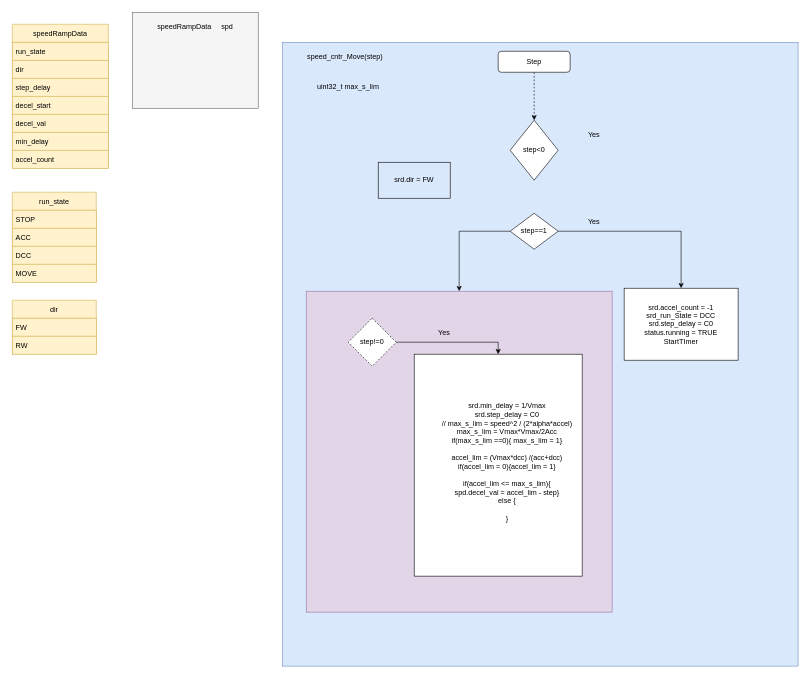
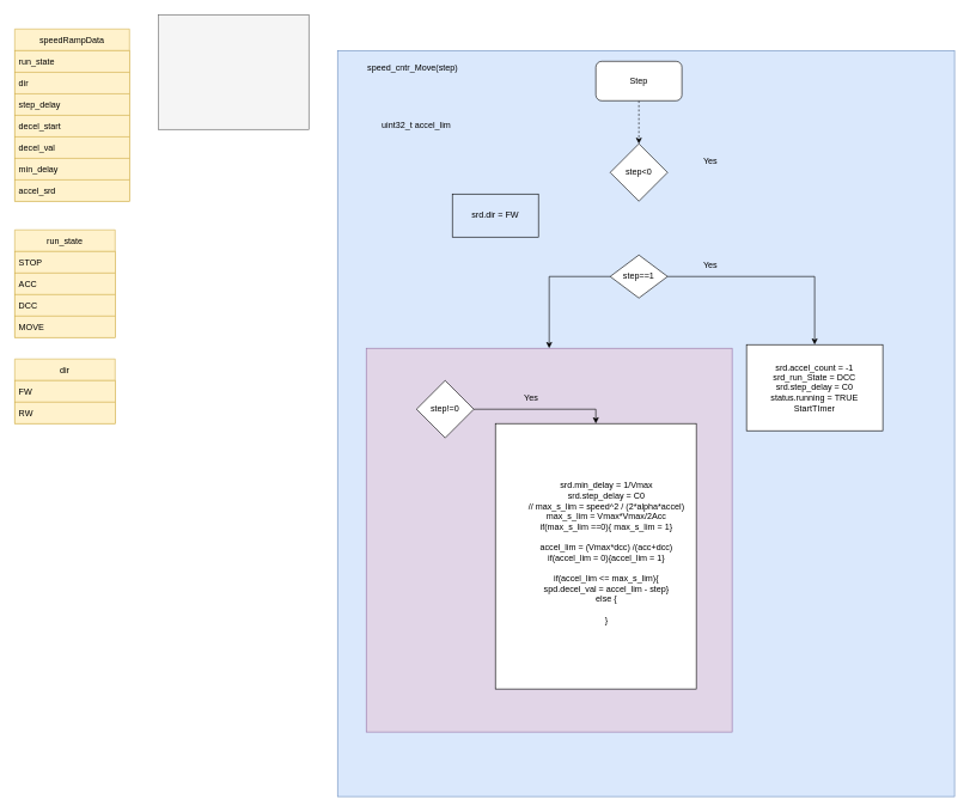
  <mxCell id="0" />
  <mxCell id="1" parent="0" />
  <mxCell id="2" value="speedRampData" style="swimlane;fontStyle=0;childLayout=stackLayout;horizontal=1;startSize=30;horizontalStack=0;resizeParent=1;resizeParentMax=0;resizeLast=0;collapsible=1;marginBottom=0;fillColor=#fff2cc;strokeColor=#d6b656;" vertex="1" parent="1"><mxGeometry x="20" y="40" width="160" height="240" as="geometry" /></mxCell>
  <mxCell id="3" value="run_state" style="text;strokeColor=#d6b656;fillColor=#fff2cc;align=left;verticalAlign=middle;spacingLeft=4;spacingRight=4;overflow=hidden;points=[[0,0.5],[1,0.5]];portConstraint=eastwest;rotatable=0;" vertex="1" parent="2"><mxGeometry y="30" width="160" height="30" as="geometry" /></mxCell>
  <mxCell id="4" value="dir" style="text;strokeColor=#d6b656;fillColor=#fff2cc;align=left;verticalAlign=middle;spacingLeft=4;spacingRight=4;overflow=hidden;points=[[0,0.5],[1,0.5]];portConstraint=eastwest;rotatable=0;" vertex="1" parent="2"><mxGeometry y="60" width="160" height="30" as="geometry" /></mxCell>
  <mxCell id="5" value="step_delay" style="text;strokeColor=#d6b656;fillColor=#fff2cc;align=left;verticalAlign=middle;spacingLeft=4;spacingRight=4;overflow=hidden;points=[[0,0.5],[1,0.5]];portConstraint=eastwest;rotatable=0;" vertex="1" parent="2"><mxGeometry y="90" width="160" height="30" as="geometry" /></mxCell>
  <mxCell id="6" value="decel_start" style="text;strokeColor=#d6b656;fillColor=#fff2cc;align=left;verticalAlign=middle;spacingLeft=4;spacingRight=4;overflow=hidden;points=[[0,0.5],[1,0.5]];portConstraint=eastwest;rotatable=0;" vertex="1" parent="2"><mxGeometry y="120" width="160" height="30" as="geometry" /></mxCell>
  <mxCell id="7" value="decel_val    " style="text;strokeColor=#d6b656;fillColor=#fff2cc;align=left;verticalAlign=middle;spacingLeft=4;spacingRight=4;overflow=hidden;points=[[0,0.5],[1,0.5]];portConstraint=eastwest;rotatable=0;" vertex="1" parent="2"><mxGeometry y="150" width="160" height="30" as="geometry" /></mxCell>
  <mxCell id="8" value="min_delay" style="text;strokeColor=#d6b656;fillColor=#fff2cc;align=left;verticalAlign=middle;spacingLeft=4;spacingRight=4;overflow=hidden;points=[[0,0.5],[1,0.5]];portConstraint=eastwest;rotatable=0;" vertex="1" parent="2"><mxGeometry y="180" width="160" height="30" as="geometry" /></mxCell>
- <mxCell id="9" value="accel_count" style="text;strokeColor=#d6b656;fillColor=#fff2cc;align=left;verticalAlign=middle;spacingLeft=4;spacingRight=4;overflow=hidden;points=[[0,0.5],[1,0.5]];portConstraint=eastwest;rotatable=0;" vertex="1" parent="2"><mxGeometry y="210" width="160" height="30" as="geometry" /></mxCell>
+ <mxCell id="9" value="accel_srd" style="text;strokeColor=#d6b656;fillColor=#fff2cc;align=left;verticalAlign=middle;spacingLeft=4;spacingRight=4;overflow=hidden;points=[[0,0.5],[1,0.5]];portConstraint=eastwest;rotatable=0;" vertex="1" parent="2"><mxGeometry y="210" width="160" height="30" as="geometry" /></mxCell>
  <mxCell id="10" value="run_state" style="swimlane;fontStyle=0;childLayout=stackLayout;horizontal=1;startSize=30;horizontalStack=0;resizeParent=1;resizeParentMax=0;resizeLast=0;collapsible=1;marginBottom=0;fillColor=#fff2cc;strokeColor=#d6b656;" vertex="1" parent="1"><mxGeometry x="20" y="320" width="140" height="150" as="geometry" /></mxCell>
  <mxCell id="11" value="STOP" style="text;strokeColor=#d6b656;fillColor=#fff2cc;align=left;verticalAlign=middle;spacingLeft=4;spacingRight=4;overflow=hidden;points=[[0,0.5],[1,0.5]];portConstraint=eastwest;rotatable=0;" vertex="1" parent="10"><mxGeometry y="30" width="140" height="30" as="geometry" /></mxCell>
  <mxCell id="12" value="ACC" style="text;strokeColor=#d6b656;fillColor=#fff2cc;align=left;verticalAlign=middle;spacingLeft=4;spacingRight=4;overflow=hidden;points=[[0,0.5],[1,0.5]];portConstraint=eastwest;rotatable=0;" vertex="1" parent="10"><mxGeometry y="60" width="140" height="30" as="geometry" /></mxCell>
  <mxCell id="13" value="DCC" style="text;strokeColor=#d6b656;fillColor=#fff2cc;align=left;verticalAlign=middle;spacingLeft=4;spacingRight=4;overflow=hidden;points=[[0,0.5],[1,0.5]];portConstraint=eastwest;rotatable=0;" vertex="1" parent="10"><mxGeometry y="90" width="140" height="30" as="geometry" /></mxCell>
  <mxCell id="14" value="MOVE" style="text;strokeColor=#d6b656;fillColor=#fff2cc;align=left;verticalAlign=middle;spacingLeft=4;spacingRight=4;overflow=hidden;points=[[0,0.5],[1,0.5]];portConstraint=eastwest;rotatable=0;" vertex="1" parent="10"><mxGeometry y="120" width="140" height="30" as="geometry" /></mxCell>
  <mxCell id="15" value="dir" style="swimlane;fontStyle=0;childLayout=stackLayout;horizontal=1;startSize=30;horizontalStack=0;resizeParent=1;resizeParentMax=0;resizeLast=0;collapsible=1;marginBottom=0;fillColor=#fff2cc;strokeColor=#d6b656;" vertex="1" parent="1"><mxGeometry x="20" y="500" width="140" height="90" as="geometry" /></mxCell>
  <mxCell id="16" value="FW" style="text;strokeColor=#d6b656;fillColor=#fff2cc;align=left;verticalAlign=middle;spacingLeft=4;spacingRight=4;overflow=hidden;points=[[0,0.5],[1,0.5]];portConstraint=eastwest;rotatable=0;" vertex="1" parent="15"><mxGeometry y="30" width="140" height="30" as="geometry" /></mxCell>
  <mxCell id="17" value="RW" style="text;strokeColor=#d6b656;fillColor=#fff2cc;align=left;verticalAlign=middle;spacingLeft=4;spacingRight=4;overflow=hidden;points=[[0,0.5],[1,0.5]];portConstraint=eastwest;rotatable=0;" vertex="1" parent="15"><mxGeometry y="60" width="140" height="30" as="geometry" /></mxCell>
  <mxCell id="18" value="" style="rounded=0;whiteSpace=wrap;html=1;fillColor=#f5f5f5;fontColor=#333333;strokeColor=#666666;" vertex="1" parent="1"><mxGeometry x="220" y="20" width="210" height="160" as="geometry" /></mxCell>
- <mxCell id="19" value="speedRampData&amp;nbsp; &amp;nbsp; &amp;nbsp;spd&lt;br&gt;" style="text;html=1;strokeColor=none;fillColor=none;align=center;verticalAlign=middle;whiteSpace=wrap;rounded=0;" vertex="1" parent="1"><mxGeometry x="250" y="30" width="150" height="30" as="geometry" /></mxCell>
  <mxCell id="20" value="" style="rounded=0;whiteSpace=wrap;html=1;fillColor=#dae8fc;strokeColor=#6c8ebf;" vertex="1" parent="1"><mxGeometry x="470" y="70" width="860" height="1040" as="geometry" /></mxCell>
  <mxCell id="21" value="speed_cntr_Move(step)" style="text;html=1;strokeColor=none;fillColor=none;align=center;verticalAlign=middle;whiteSpace=wrap;rounded=0;" vertex="1" parent="1"><mxGeometry x="500" y="80" width="150" height="30" as="geometry" /></mxCell>
- <mxCell id="22" value="uint32_t max_s_lim" style="text;html=1;strokeColor=none;fillColor=none;align=center;verticalAlign=middle;whiteSpace=wrap;rounded=0;" vertex="1" parent="1"><mxGeometry x="500" y="130" width="160" height="30" as="geometry" /></mxCell>
- <mxCell id="24" value="step&amp;lt;0" style="rhombus;whiteSpace=wrap;html=1;" vertex="1" parent="1"><mxGeometry x="850" y="200" width="80" height="100" as="geometry" /></mxCell>
+ <mxCell id="23" value="uint32_t accel_lim" style="text;html=1;strokeColor=none;fillColor=none;align=center;verticalAlign=middle;whiteSpace=wrap;rounded=0;" vertex="1" parent="1"><mxGeometry x="500" y="160" width="160" height="30" as="geometry" /></mxCell>
+ <mxCell id="24" value="step&amp;lt;0" style="rhombus;whiteSpace=wrap;html=1;" vertex="1" parent="1"><mxGeometry x="850" y="200" width="80" height="80" as="geometry" /></mxCell>
  <mxCell id="25" style="edgeStyle=orthogonalEdgeStyle;rounded=0;orthogonalLoop=1;jettySize=auto;html=1;dashed=1;" edge="1" parent="1" source="26" target="24"><mxGeometry relative="1" as="geometry" /></mxCell>
- <mxCell id="26" value="Step" style="rounded=1;whiteSpace=wrap;html=1;" vertex="1" parent="1"><mxGeometry x="830" y="85" width="120" height="35" as="geometry" /></mxCell>
+ <mxCell id="26" value="Step" style="rounded=1;whiteSpace=wrap;html=1;" vertex="1" parent="1"><mxGeometry x="830" y="85" width="120" height="55" as="geometry" /></mxCell>
  <mxCell id="27" value="srd.dir = FW" style="rounded=0;whiteSpace=wrap;html=1;fillColor=#dae8fc;" vertex="1" parent="1"><mxGeometry x="630" y="270" width="120" height="60" as="geometry" /></mxCell>
  <mxCell id="28" value="Yes" style="text;html=1;strokeColor=none;fillColor=none;align=center;verticalAlign=middle;whiteSpace=wrap;rounded=0;" vertex="1" parent="1"><mxGeometry x="960" y="210" width="60" height="30" as="geometry" /></mxCell>
  <mxCell id="29" style="edgeStyle=orthogonalEdgeStyle;rounded=0;orthogonalLoop=1;jettySize=auto;html=1;entryX=0.5;entryY=0;entryDx=0;entryDy=0;" edge="1" parent="1" source="31" target="32"><mxGeometry relative="1" as="geometry" /></mxCell>
  <mxCell id="30" style="edgeStyle=orthogonalEdgeStyle;rounded=0;orthogonalLoop=1;jettySize=auto;html=1;exitX=0;exitY=0.5;exitDx=0;exitDy=0;entryX=0.5;entryY=0;entryDx=0;entryDy=0;" edge="1" parent="1" source="31" target="34"><mxGeometry relative="1" as="geometry" /></mxCell>
  <mxCell id="31" value="step==1" style="rhombus;whiteSpace=wrap;html=1;" vertex="1" parent="1"><mxGeometry x="850" y="355" width="80" height="60" as="geometry" /></mxCell>
  <mxCell id="32" value="srd.accel_count = -1&lt;br&gt;srd_run_State = DCC&lt;br&gt;srd.step_delay = C0&lt;br&gt;status.running = TRUE&lt;br&gt;StartTImer" style="rounded=0;whiteSpace=wrap;html=1;" vertex="1" parent="1"><mxGeometry x="1040" y="480" width="190" height="120" as="geometry" /></mxCell>
  <mxCell id="33" value="Yes" style="text;html=1;strokeColor=none;fillColor=none;align=center;verticalAlign=middle;whiteSpace=wrap;rounded=0;" vertex="1" parent="1"><mxGeometry x="960" y="355" width="60" height="30" as="geometry" /></mxCell>
  <mxCell id="34" value="" style="rounded=0;whiteSpace=wrap;html=1;fillColor=#e1d5e7;strokeColor=#9673a6;" vertex="1" parent="1"><mxGeometry x="510" y="485" width="510" height="535" as="geometry" /></mxCell>
  <mxCell id="35" style="edgeStyle=orthogonalEdgeStyle;rounded=0;orthogonalLoop=1;jettySize=auto;html=1;entryX=0.5;entryY=0;entryDx=0;entryDy=0;" edge="1" parent="1" source="36" target="37"><mxGeometry relative="1" as="geometry" /></mxCell>
- <mxCell id="36" value="step!=0" style="rhombus;whiteSpace=wrap;html=1;dashed=1;" vertex="1" parent="1"><mxGeometry x="580" y="530" width="80" height="80" as="geometry" /></mxCell>
+ <mxCell id="36" value="step!=0" style="rhombus;whiteSpace=wrap;html=1;" vertex="1" parent="1"><mxGeometry x="580" y="530" width="80" height="80" as="geometry" /></mxCell>
  <mxCell id="37" value="" style="rounded=0;whiteSpace=wrap;html=1;" vertex="1" parent="1"><mxGeometry x="690" y="590" width="280" height="370" as="geometry" /></mxCell>
  <mxCell id="38" value="Yes" style="text;html=1;strokeColor=none;fillColor=none;align=center;verticalAlign=middle;whiteSpace=wrap;rounded=0;" vertex="1" parent="1"><mxGeometry x="710" y="540" width="60" height="30" as="geometry" /></mxCell>
  <mxCell id="39" value="srd.min_delay = 1/Vmax&lt;br&gt;srd.step_delay = C0&lt;br&gt;&lt;span style=&quot;color: rgb(36 , 41 , 47) ; font-family: , , &amp;#34;sf mono&amp;#34; , &amp;#34;menlo&amp;#34; , &amp;#34;consolas&amp;#34; , &amp;#34;liberation mono&amp;#34; , monospace ; background-color: rgb(255 , 255 , 255)&quot;&gt; &lt;/span&gt;&lt;span class=&quot;pl-c&quot; style=&quot;box-sizing: border-box ; font-family: , , &amp;#34;sf mono&amp;#34; , &amp;#34;menlo&amp;#34; , &amp;#34;consolas&amp;#34; , &amp;#34;liberation mono&amp;#34; , monospace ; background-color: rgb(255 , 255 , 255)&quot;&gt;&lt;span class=&quot;pl-c&quot; style=&quot;box-sizing: border-box&quot;&gt;//&lt;/span&gt; max_s_lim = speed^2 / (2*alpha*accel)&lt;/span&gt;&lt;br&gt;max_s_lim = Vmax*Vmax/2Acc&lt;br&gt;if(max_s_lim ==0){ max_s_lim = 1}&lt;br&gt;&lt;br&gt;accel_lim = (Vmax*dcc) /(acc+dcc)&lt;br&gt;if(accel_lim = 0){accel_lim = 1}&lt;br&gt;&lt;br&gt;if(accel_lim &amp;lt;= max_s_lim){&lt;br&gt;spd.decel_val = accel_lim - step}&lt;br&gt;else {&lt;br&gt;&lt;br&gt;}&lt;br&gt;" style="text;html=1;strokeColor=none;fillColor=none;align=center;verticalAlign=middle;whiteSpace=wrap;rounded=0;" vertex="1" parent="1"><mxGeometry x="700" y="600" width="290" height="340" as="geometry" /></mxCell>
